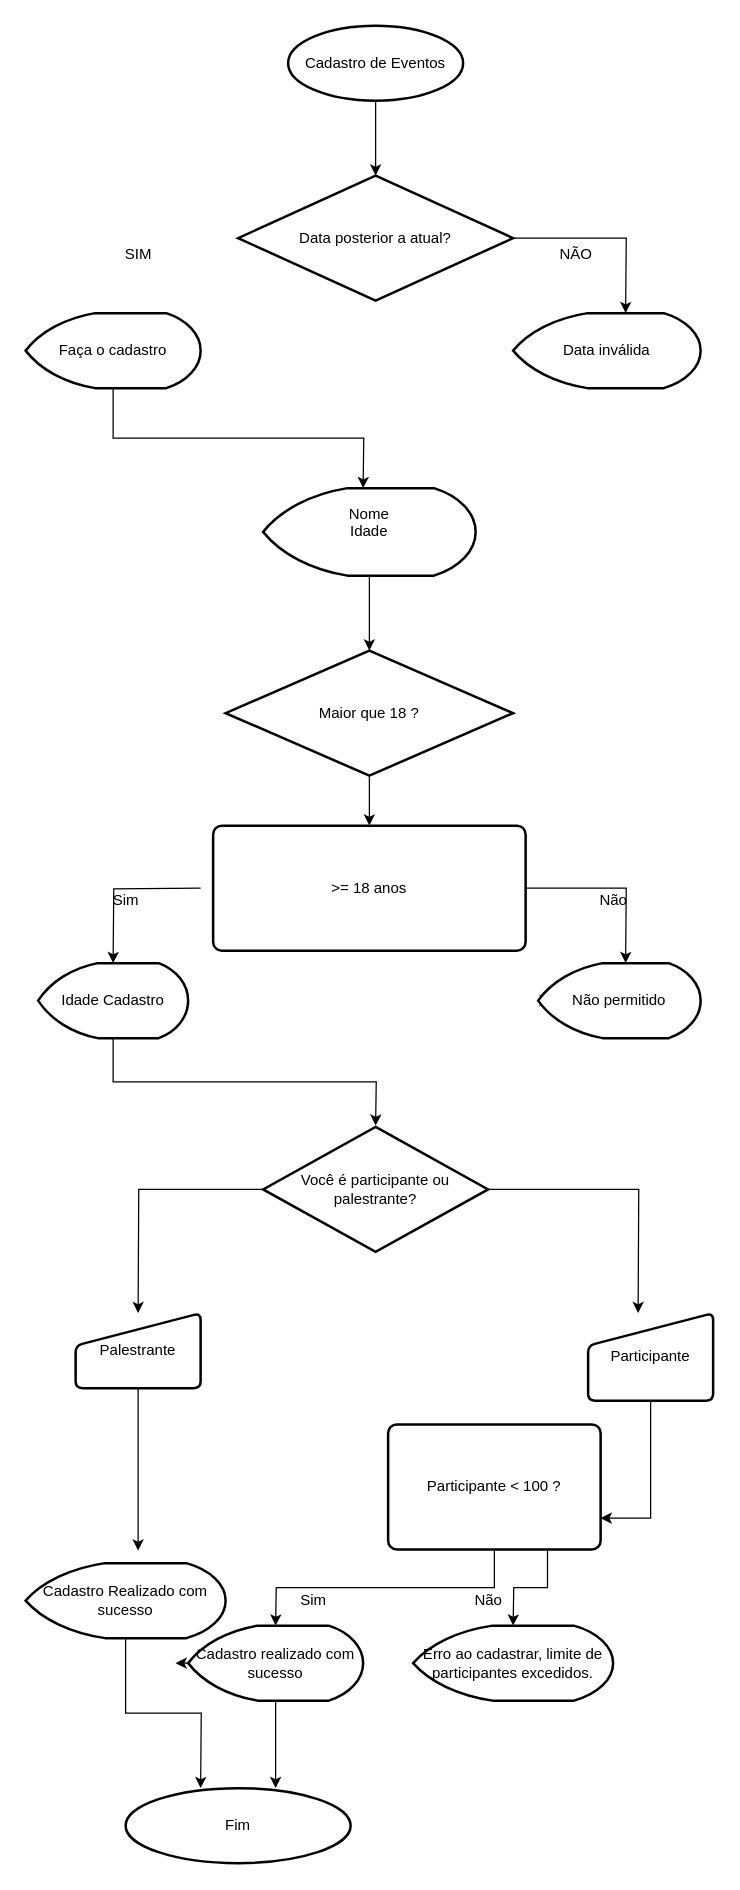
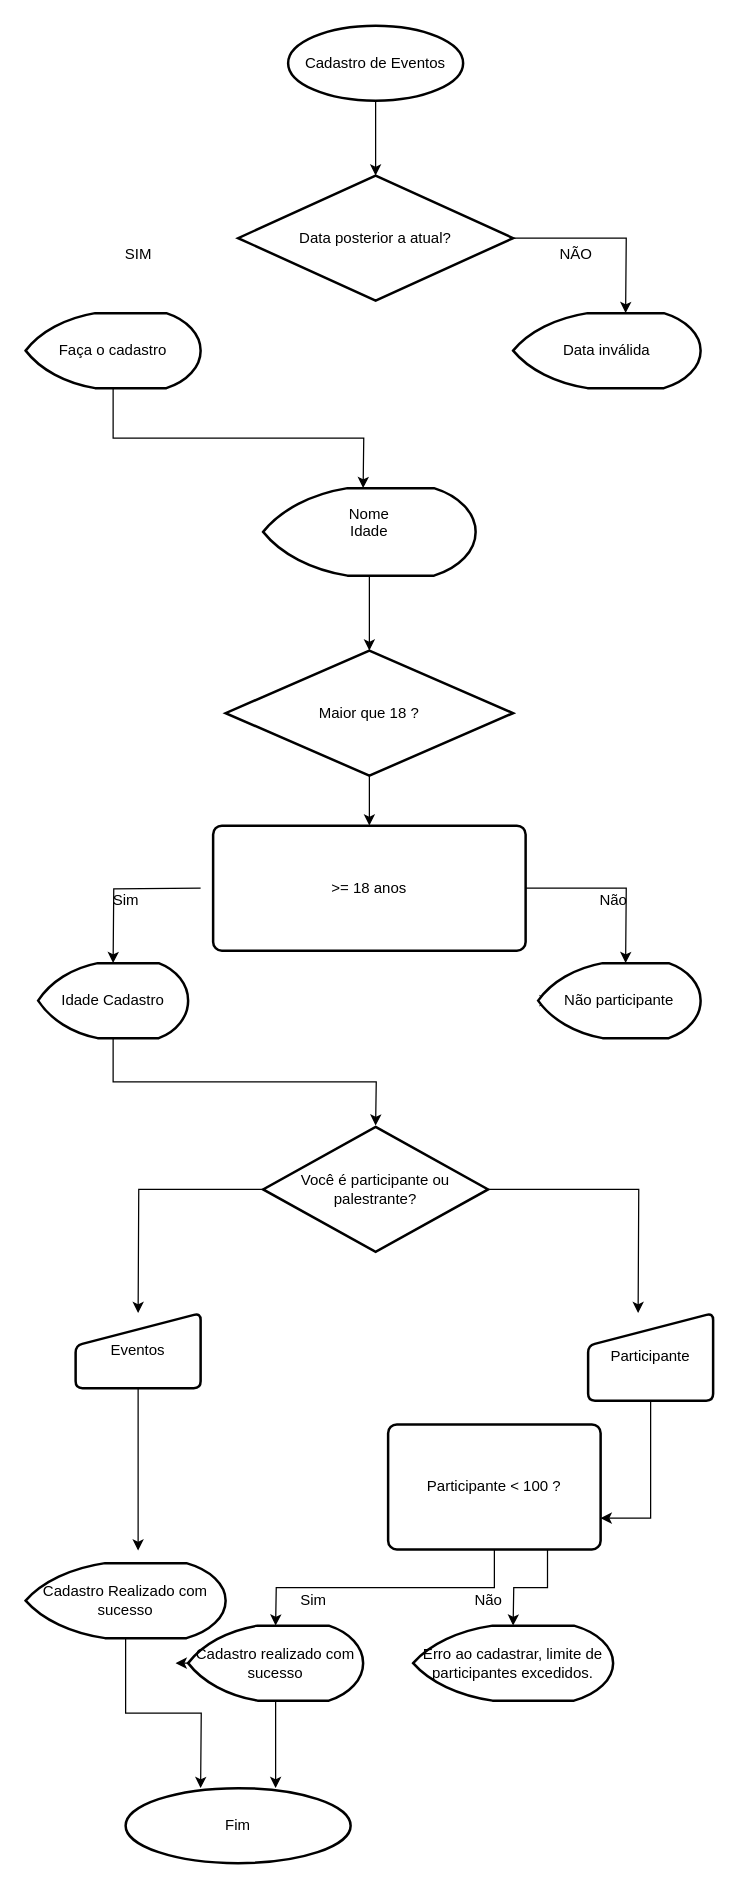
  <mxCell id="0" />
  <mxCell id="1" parent="0" />
  <mxCell id="2" style="edgeStyle=orthogonalEdgeStyle;rounded=0;orthogonalLoop=1;jettySize=auto;html=1;exitX=0.5;exitY=1;exitDx=0;exitDy=0;exitPerimeter=0;entryX=0.5;entryY=0;entryDx=0;entryDy=0;entryPerimeter=0;" edge="1" parent="1" source="3" target="5"><mxGeometry relative="1" as="geometry" /></mxCell>
  <mxCell id="3" value="Cadastro de Eventos&lt;br&gt;" style="strokeWidth=2;html=1;shape=mxgraph.flowchart.start_1;whiteSpace=wrap;" vertex="1" parent="1"><mxGeometry x="230" y="20" width="140" height="60" as="geometry" /></mxCell>
  <mxCell id="4" style="edgeStyle=orthogonalEdgeStyle;rounded=0;orthogonalLoop=1;jettySize=auto;html=1;exitX=1;exitY=0.5;exitDx=0;exitDy=0;exitPerimeter=0;" edge="1" parent="1" source="5"><mxGeometry relative="1" as="geometry"><mxPoint x="500" y="250" as="targetPoint" /></mxGeometry></mxCell>
  <mxCell id="5" value="&lt;font style=&quot;vertical-align: inherit&quot;&gt;&lt;font style=&quot;vertical-align: inherit&quot;&gt;Data posterior a atual?&lt;/font&gt;&lt;/font&gt;" style="strokeWidth=2;html=1;shape=mxgraph.flowchart.decision;whiteSpace=wrap;" vertex="1" parent="1"><mxGeometry x="190" y="140" width="220" height="100" as="geometry" /></mxCell>
  <mxCell id="6" style="edgeStyle=orthogonalEdgeStyle;rounded=0;orthogonalLoop=1;jettySize=auto;html=1;exitX=0.5;exitY=1;exitDx=0;exitDy=0;exitPerimeter=0;" edge="1" parent="1" source="7"><mxGeometry relative="1" as="geometry"><mxPoint x="290" y="390" as="targetPoint" /></mxGeometry></mxCell>
  <mxCell id="7" value="&lt;font style=&quot;vertical-align: inherit&quot;&gt;&lt;font style=&quot;vertical-align: inherit&quot;&gt;Faça o cadastro&lt;/font&gt;&lt;/font&gt;" style="strokeWidth=2;html=1;shape=mxgraph.flowchart.display;whiteSpace=wrap;" vertex="1" parent="1"><mxGeometry x="20" y="250" width="140" height="60" as="geometry" /></mxCell>
  <mxCell id="8" value="&lt;font style=&quot;vertical-align: inherit&quot;&gt;&lt;font style=&quot;vertical-align: inherit&quot;&gt;Data inválida&lt;/font&gt;&lt;/font&gt;" style="strokeWidth=2;html=1;shape=mxgraph.flowchart.display;whiteSpace=wrap;" vertex="1" parent="1"><mxGeometry x="410" y="250" width="150" height="60" as="geometry" /></mxCell>
  <mxCell id="9" value="&lt;font style=&quot;vertical-align: inherit&quot;&gt;&lt;font style=&quot;vertical-align: inherit&quot;&gt;SIM&lt;br&gt;&lt;br&gt;&lt;/font&gt;&lt;/font&gt;" style="text;html=1;align=center;verticalAlign=middle;resizable=0;points=[];autosize=1;strokeColor=none;" vertex="1" parent="1"><mxGeometry x="90" y="195" width="40" height="30" as="geometry" /></mxCell>
  <mxCell id="10" value="&lt;font style=&quot;vertical-align: inherit&quot;&gt;&lt;font style=&quot;vertical-align: inherit&quot;&gt;NÃO&lt;br&gt;&lt;br&gt;&lt;/font&gt;&lt;/font&gt;" style="text;html=1;align=center;verticalAlign=middle;resizable=0;points=[];autosize=1;strokeColor=none;" vertex="1" parent="1"><mxGeometry x="440" y="195" width="40" height="30" as="geometry" /></mxCell>
  <mxCell id="11" style="edgeStyle=orthogonalEdgeStyle;rounded=0;orthogonalLoop=1;jettySize=auto;html=1;exitX=0.5;exitY=1;exitDx=0;exitDy=0;exitPerimeter=0;" edge="1" parent="1" source="12"><mxGeometry relative="1" as="geometry"><mxPoint x="295" y="520" as="targetPoint" /></mxGeometry></mxCell>
  <mxCell id="12" value="&lt;font style=&quot;vertical-align: inherit&quot;&gt;&lt;font style=&quot;vertical-align: inherit&quot;&gt;Nome&lt;br&gt;Idade&lt;br&gt;&lt;br&gt;&lt;/font&gt;&lt;/font&gt;" style="strokeWidth=2;html=1;shape=mxgraph.flowchart.display;whiteSpace=wrap;" vertex="1" parent="1"><mxGeometry x="210" y="390" width="170" height="70" as="geometry" /></mxCell>
  <mxCell id="13" style="edgeStyle=orthogonalEdgeStyle;rounded=0;orthogonalLoop=1;jettySize=auto;html=1;exitX=0.5;exitY=1;exitDx=0;exitDy=0;exitPerimeter=0;" edge="1" parent="1" source="14"><mxGeometry relative="1" as="geometry"><mxPoint x="295" y="660" as="targetPoint" /></mxGeometry></mxCell>
  <mxCell id="14" value="&lt;font style=&quot;vertical-align: inherit&quot;&gt;&lt;font style=&quot;vertical-align: inherit&quot;&gt;Maior que 18 ?&lt;/font&gt;&lt;/font&gt;" style="strokeWidth=2;html=1;shape=mxgraph.flowchart.decision;whiteSpace=wrap;" vertex="1" parent="1"><mxGeometry x="180" y="520" width="230" height="100" as="geometry" /></mxCell>
  <mxCell id="15" style="edgeStyle=orthogonalEdgeStyle;rounded=0;orthogonalLoop=1;jettySize=auto;html=1;exitX=1;exitY=0.5;exitDx=0;exitDy=0;" edge="1" parent="1" source="17"><mxGeometry relative="1" as="geometry"><mxPoint x="500" y="770" as="targetPoint" /></mxGeometry></mxCell>
  <mxCell id="16" style="edgeStyle=orthogonalEdgeStyle;rounded=0;orthogonalLoop=1;jettySize=auto;html=1;" edge="1" parent="1"><mxGeometry relative="1" as="geometry"><mxPoint x="90" y="770" as="targetPoint" /><mxPoint x="160" y="710" as="sourcePoint" /></mxGeometry></mxCell>
  <mxCell id="17" value="&lt;font style=&quot;vertical-align: inherit&quot;&gt;&lt;font style=&quot;vertical-align: inherit&quot;&gt;&amp;gt;= 18 anos&lt;/font&gt;&lt;/font&gt;" style="rounded=1;whiteSpace=wrap;html=1;absoluteArcSize=1;arcSize=14;strokeWidth=2;" vertex="1" parent="1"><mxGeometry x="170" y="660" width="250" height="100" as="geometry" /></mxCell>
  <mxCell id="18" value="&lt;font style=&quot;vertical-align: inherit&quot;&gt;&lt;font style=&quot;vertical-align: inherit&quot;&gt;Sim&lt;/font&gt;&lt;/font&gt;" style="text;html=1;align=center;verticalAlign=middle;resizable=0;points=[];autosize=1;strokeColor=none;" vertex="1" parent="1"><mxGeometry x="80" y="710" width="40" height="20" as="geometry" /></mxCell>
  <mxCell id="19" value="&lt;font style=&quot;vertical-align: inherit&quot;&gt;&lt;font style=&quot;vertical-align: inherit&quot;&gt;Não&lt;/font&gt;&lt;/font&gt;" style="text;html=1;align=center;verticalAlign=middle;resizable=0;points=[];autosize=1;strokeColor=none;" vertex="1" parent="1"><mxGeometry x="470" y="710" width="40" height="20" as="geometry" /></mxCell>
  <mxCell id="20" style="edgeStyle=orthogonalEdgeStyle;rounded=0;orthogonalLoop=1;jettySize=auto;html=1;exitX=0.5;exitY=1;exitDx=0;exitDy=0;exitPerimeter=0;" edge="1" parent="1" source="21"><mxGeometry relative="1" as="geometry"><mxPoint x="300" y="900" as="targetPoint" /></mxGeometry></mxCell>
  <mxCell id="21" value="&lt;font style=&quot;vertical-align: inherit&quot;&gt;&lt;font style=&quot;vertical-align: inherit&quot;&gt;Idade Cadastro&lt;/font&gt;&lt;/font&gt;" style="strokeWidth=2;html=1;shape=mxgraph.flowchart.display;whiteSpace=wrap;" vertex="1" parent="1"><mxGeometry x="30" y="770" width="120" height="60" as="geometry" /></mxCell>
  <mxCell id="22" style="edgeStyle=orthogonalEdgeStyle;rounded=0;orthogonalLoop=1;jettySize=auto;html=1;exitX=0;exitY=0.5;exitDx=0;exitDy=0;exitPerimeter=0;" edge="1" parent="1" source="23"><mxGeometry relative="1" as="geometry"><mxPoint x="440" y="800" as="targetPoint" /></mxGeometry></mxCell>
- <mxCell id="23" value="&lt;font style=&quot;vertical-align: inherit&quot;&gt;&lt;font style=&quot;vertical-align: inherit&quot;&gt;Não permitido&lt;/font&gt;&lt;/font&gt;" style="strokeWidth=2;html=1;shape=mxgraph.flowchart.display;whiteSpace=wrap;" vertex="1" parent="1"><mxGeometry x="430" y="770" width="130" height="60" as="geometry" /></mxCell>
+ <mxCell id="23" value="&lt;font style=&quot;vertical-align: inherit&quot;&gt;&lt;font style=&quot;vertical-align: inherit&quot;&gt;Não participante&lt;/font&gt;&lt;/font&gt;" style="strokeWidth=2;html=1;shape=mxgraph.flowchart.display;whiteSpace=wrap;" vertex="1" parent="1"><mxGeometry x="430" y="770" width="130" height="60" as="geometry" /></mxCell>
  <mxCell id="24" style="edgeStyle=orthogonalEdgeStyle;rounded=0;orthogonalLoop=1;jettySize=auto;html=1;" edge="1" parent="1" source="26"><mxGeometry relative="1" as="geometry"><mxPoint x="110" y="1050" as="targetPoint" /></mxGeometry></mxCell>
  <mxCell id="25" style="edgeStyle=orthogonalEdgeStyle;rounded=0;orthogonalLoop=1;jettySize=auto;html=1;exitX=1;exitY=0.5;exitDx=0;exitDy=0;exitPerimeter=0;" edge="1" parent="1" source="26"><mxGeometry relative="1" as="geometry"><mxPoint x="510" y="1050" as="targetPoint" /></mxGeometry></mxCell>
  <mxCell id="26" value="&lt;font style=&quot;vertical-align: inherit&quot;&gt;&lt;font style=&quot;vertical-align: inherit&quot;&gt;&lt;font style=&quot;vertical-align: inherit&quot;&gt;&lt;font style=&quot;vertical-align: inherit&quot;&gt;Você é participante ou palestrante?&lt;/font&gt;&lt;/font&gt;&lt;br&gt;&lt;/font&gt;&lt;/font&gt;" style="strokeWidth=2;html=1;shape=mxgraph.flowchart.decision;whiteSpace=wrap;" vertex="1" parent="1"><mxGeometry x="210" y="901" width="180" height="100" as="geometry" /></mxCell>
  <mxCell id="27" style="edgeStyle=orthogonalEdgeStyle;rounded=0;orthogonalLoop=1;jettySize=auto;html=1;exitX=0.5;exitY=1;exitDx=0;exitDy=0;" edge="1" parent="1" source="28"><mxGeometry relative="1" as="geometry"><mxPoint x="110" y="1240" as="targetPoint" /></mxGeometry></mxCell>
- <mxCell id="28" value="&lt;font style=&quot;vertical-align: inherit&quot;&gt;&lt;font style=&quot;vertical-align: inherit&quot;&gt;Palestrante&lt;/font&gt;&lt;/font&gt;" style="html=1;strokeWidth=2;shape=manualInput;whiteSpace=wrap;rounded=1;size=26;arcSize=11;" vertex="1" parent="1"><mxGeometry x="60" y="1050" width="100" height="60" as="geometry" /></mxCell>
+ <mxCell id="28" value="&lt;font style=&quot;vertical-align: inherit&quot;&gt;&lt;font style=&quot;vertical-align: inherit&quot;&gt;Eventos&lt;/font&gt;&lt;/font&gt;" style="html=1;strokeWidth=2;shape=manualInput;whiteSpace=wrap;rounded=1;size=26;arcSize=11;" vertex="1" parent="1"><mxGeometry x="60" y="1050" width="100" height="60" as="geometry" /></mxCell>
  <mxCell id="29" style="edgeStyle=orthogonalEdgeStyle;rounded=0;orthogonalLoop=1;jettySize=auto;html=1;entryX=1;entryY=0.75;entryDx=0;entryDy=0;" edge="1" parent="1" source="30" target="33"><mxGeometry relative="1" as="geometry" /></mxCell>
  <mxCell id="30" value="&lt;font style=&quot;vertical-align: inherit&quot;&gt;&lt;font style=&quot;vertical-align: inherit&quot;&gt;Participante&lt;/font&gt;&lt;/font&gt;" style="html=1;strokeWidth=2;shape=manualInput;whiteSpace=wrap;rounded=1;size=26;arcSize=11;" vertex="1" parent="1"><mxGeometry x="470" y="1050" width="100" height="70" as="geometry" /></mxCell>
  <mxCell id="31" style="edgeStyle=orthogonalEdgeStyle;rounded=0;orthogonalLoop=1;jettySize=auto;html=1;exitX=0.5;exitY=1;exitDx=0;exitDy=0;" edge="1" parent="1" source="33"><mxGeometry relative="1" as="geometry"><mxPoint x="220" y="1300" as="targetPoint" /></mxGeometry></mxCell>
  <mxCell id="32" style="edgeStyle=orthogonalEdgeStyle;rounded=0;orthogonalLoop=1;jettySize=auto;html=1;exitX=0.75;exitY=1;exitDx=0;exitDy=0;" edge="1" parent="1" source="33"><mxGeometry relative="1" as="geometry"><mxPoint x="410" y="1300" as="targetPoint" /></mxGeometry></mxCell>
  <mxCell id="33" value="&lt;font style=&quot;vertical-align: inherit&quot;&gt;&lt;font style=&quot;vertical-align: inherit&quot;&gt;&lt;font style=&quot;vertical-align: inherit&quot;&gt;&lt;font style=&quot;vertical-align: inherit&quot;&gt;&lt;font style=&quot;vertical-align: inherit&quot;&gt;&lt;font style=&quot;vertical-align: inherit&quot;&gt;Participante &amp;lt; 100 ?&lt;/font&gt;&lt;/font&gt;&lt;/font&gt;&lt;/font&gt;&lt;/font&gt;&lt;/font&gt;" style="rounded=1;whiteSpace=wrap;html=1;absoluteArcSize=1;arcSize=14;strokeWidth=2;" vertex="1" parent="1"><mxGeometry x="310" y="1139" width="170" height="100" as="geometry" /></mxCell>
  <mxCell id="34" style="edgeStyle=orthogonalEdgeStyle;rounded=0;orthogonalLoop=1;jettySize=auto;html=1;exitX=0.5;exitY=1;exitDx=0;exitDy=0;exitPerimeter=0;" edge="1" parent="1" source="35"><mxGeometry relative="1" as="geometry"><mxPoint x="160" y="1430" as="targetPoint" /></mxGeometry></mxCell>
  <mxCell id="35" value="&lt;font style=&quot;vertical-align: inherit&quot;&gt;&lt;font style=&quot;vertical-align: inherit&quot;&gt;Cadastro Realizado com sucesso&lt;/font&gt;&lt;/font&gt;" style="strokeWidth=2;html=1;shape=mxgraph.flowchart.display;whiteSpace=wrap;" vertex="1" parent="1"><mxGeometry x="20" y="1250" width="160" height="60" as="geometry" /></mxCell>
  <mxCell id="36" value="&lt;font style=&quot;vertical-align: inherit&quot;&gt;&lt;font style=&quot;vertical-align: inherit&quot;&gt;&lt;font style=&quot;vertical-align: inherit&quot;&gt;&lt;font style=&quot;vertical-align: inherit&quot;&gt;Sim&lt;/font&gt;&lt;/font&gt;&lt;/font&gt;&lt;/font&gt;" style="text;html=1;align=center;verticalAlign=middle;resizable=0;points=[];autosize=1;strokeColor=none;" vertex="1" parent="1"><mxGeometry x="230" y="1270" width="40" height="20" as="geometry" /></mxCell>
  <mxCell id="37" value="&lt;font style=&quot;vertical-align: inherit&quot;&gt;&lt;font style=&quot;vertical-align: inherit&quot;&gt;&lt;font style=&quot;vertical-align: inherit&quot;&gt;&lt;font style=&quot;vertical-align: inherit&quot;&gt;Não&lt;/font&gt;&lt;/font&gt;&lt;br&gt;&lt;/font&gt;&lt;/font&gt;" style="text;html=1;align=center;verticalAlign=middle;resizable=0;points=[];autosize=1;strokeColor=none;" vertex="1" parent="1"><mxGeometry x="370" y="1270" width="40" height="20" as="geometry" /></mxCell>
  <mxCell id="38" style="edgeStyle=orthogonalEdgeStyle;rounded=0;orthogonalLoop=1;jettySize=auto;html=1;exitX=0;exitY=0.5;exitDx=0;exitDy=0;exitPerimeter=0;" edge="1" parent="1" source="40"><mxGeometry relative="1" as="geometry"><mxPoint x="140" y="1330" as="targetPoint" /></mxGeometry></mxCell>
  <mxCell id="39" style="edgeStyle=orthogonalEdgeStyle;rounded=0;orthogonalLoop=1;jettySize=auto;html=1;exitX=0.5;exitY=1;exitDx=0;exitDy=0;exitPerimeter=0;" edge="1" parent="1" source="40"><mxGeometry relative="1" as="geometry"><mxPoint x="220" y="1430" as="targetPoint" /></mxGeometry></mxCell>
  <mxCell id="40" value="&lt;font style=&quot;vertical-align: inherit&quot;&gt;&lt;font style=&quot;vertical-align: inherit&quot;&gt;Cadastro realizado com sucesso&lt;/font&gt;&lt;/font&gt;" style="strokeWidth=2;html=1;shape=mxgraph.flowchart.display;whiteSpace=wrap;" vertex="1" parent="1"><mxGeometry x="150" y="1300" width="140" height="60" as="geometry" /></mxCell>
  <mxCell id="41" style="edgeStyle=orthogonalEdgeStyle;rounded=0;orthogonalLoop=1;jettySize=auto;html=1;exitX=1;exitY=0.5;exitDx=0;exitDy=0;exitPerimeter=0;" edge="1" parent="1" source="42"><mxGeometry relative="1" as="geometry"><mxPoint x="490" y="1330" as="targetPoint" /></mxGeometry></mxCell>
  <mxCell id="42" value="&lt;font style=&quot;vertical-align: inherit&quot;&gt;&lt;font style=&quot;vertical-align: inherit&quot;&gt;Erro ao cadastrar, limite de participantes excedidos.&lt;/font&gt;&lt;/font&gt;" style="strokeWidth=2;html=1;shape=mxgraph.flowchart.display;whiteSpace=wrap;" vertex="1" parent="1"><mxGeometry x="330" y="1300" width="160" height="60" as="geometry" /></mxCell>
  <mxCell id="43" value="&lt;font style=&quot;vertical-align: inherit&quot;&gt;&lt;font style=&quot;vertical-align: inherit&quot;&gt;Fim&lt;/font&gt;&lt;/font&gt;" style="strokeWidth=2;html=1;shape=mxgraph.flowchart.start_1;whiteSpace=wrap;" vertex="1" parent="1"><mxGeometry x="100" y="1430" width="180" height="60" as="geometry" /></mxCell>
